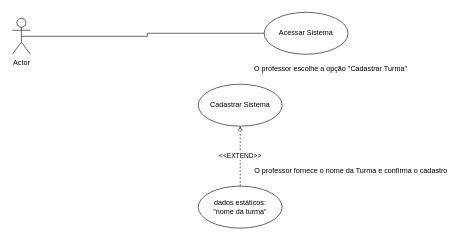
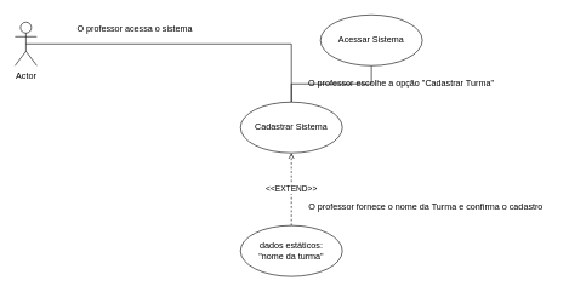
  <mxCell id="0" />
  <mxCell id="1" parent="0" />
- <mxCell id="2" style="edgeStyle=orthogonalEdgeStyle;rounded=0;orthogonalLoop=1;jettySize=auto;html=1;exitX=0.5;exitY=0.5;exitDx=0;exitDy=0;exitPerimeter=0;entryX=0;entryY=0.5;entryDx=0;entryDy=0;endArrow=none;endFill=0;" edge="1" parent="1" source="3" target="5"><mxGeometry relative="1" as="geometry" /></mxCell>
+ <mxCell id="2" style="edgeStyle=orthogonalEdgeStyle;rounded=0;orthogonalLoop=1;jettySize=auto;html=1;exitX=0.5;exitY=0.5;exitDx=0;exitDy=0;exitPerimeter=0;endArrow=none;endFill=0;" edge="1" parent="1" source="3" target="7"><mxGeometry relative="1" as="geometry" /></mxCell>
  <mxCell id="3" value="Actor" style="shape=umlActor;verticalLabelPosition=bottom;verticalAlign=top;html=1;" vertex="1" parent="1"><mxGeometry x="20" y="30" width="30" height="60" as="geometry" /></mxCell>
+ <mxCell id="4" style="edgeStyle=orthogonalEdgeStyle;rounded=0;orthogonalLoop=1;jettySize=auto;html=1;exitX=0.5;exitY=1;exitDx=0;exitDy=0;entryX=0.5;entryY=0;entryDx=0;entryDy=0;startArrow=none;startFill=0;endArrow=none;endFill=0;" edge="1" parent="1" source="5" target="7"><mxGeometry relative="1" as="geometry" /></mxCell>
  <mxCell id="5" value="Acessar Sistema" style="ellipse;whiteSpace=wrap;html=1;" vertex="1" parent="1"><mxGeometry x="440" y="20" width="140" height="70" as="geometry" /></mxCell>
+ <mxCell id="6" value="O professor acessa o sistema" style="text;html=1;strokeColor=none;fillColor=none;align=center;verticalAlign=middle;whiteSpace=wrap;rounded=0;" vertex="1" parent="1"><mxGeometry x="90" y="25" width="190" height="30" as="geometry" /></mxCell>
  <mxCell id="7" value="Cadastrar Sistema" style="ellipse;whiteSpace=wrap;html=1;" vertex="1" parent="1"><mxGeometry x="330" y="140" width="140" height="70" as="geometry" /></mxCell>
  <mxCell id="8" value="dados estáticos:&lt;br&gt;&quot;nome da turma&quot;" style="ellipse;whiteSpace=wrap;html=1;" vertex="1" parent="1"><mxGeometry x="330" y="310" width="140" height="70" as="geometry" /></mxCell>
  <mxCell id="9" value="O professor escolhe a opção &quot;Cadastrar Turma&quot;" style="text;html=1;strokeColor=none;fillColor=none;align=center;verticalAlign=middle;whiteSpace=wrap;rounded=0;" vertex="1" parent="1"><mxGeometry x="411" y="100" width="280" height="30" as="geometry" /></mxCell>
  <mxCell id="10" value="O professor fornece o nome da Turma e confirma o cadastro" style="text;html=1;strokeColor=none;fillColor=none;align=center;verticalAlign=middle;whiteSpace=wrap;rounded=0;" vertex="1" parent="1"><mxGeometry x="410" y="270" width="350" height="30" as="geometry" /></mxCell>
  <mxCell id="11" value="&amp;lt;&amp;lt;EXTEND&amp;gt;&amp;gt;" style="endArrow=open;endFill=0;html=1;rounded=0;dashed=1;entryX=0.5;entryY=1;entryDx=0;entryDy=0;" edge="1" parent="1" source="8" target="7"><mxGeometry width="160" relative="1" as="geometry"><mxPoint x="274" y="290" as="sourcePoint" /><mxPoint x="434" y="290" as="targetPoint" /></mxGeometry></mxCell>
